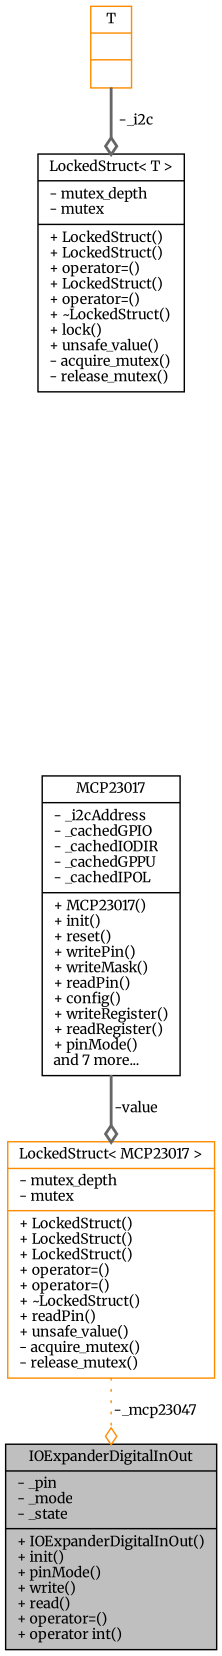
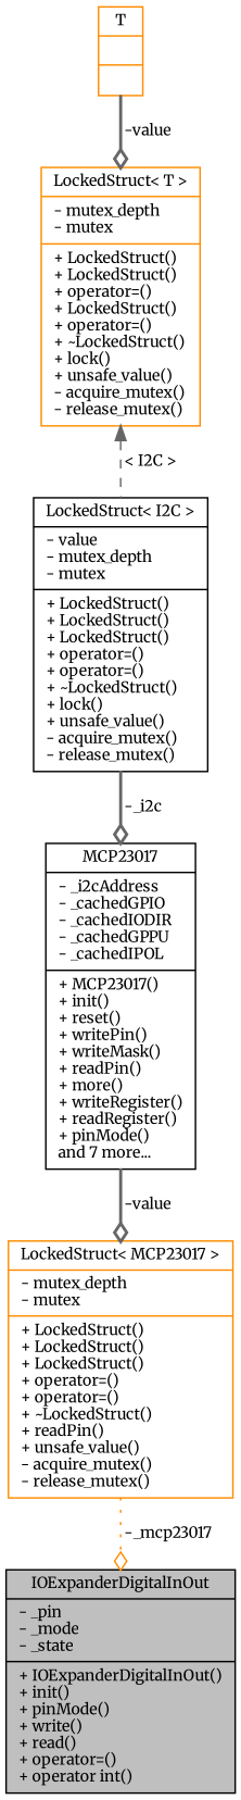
  digraph {
    fontname=Merriweather
    node [color=black fillcolor=white fontname=Merriweather fontsize=10 shape=record style=filled]
    edge [arrowhead=odiamond color=gray40 fontname=Merriweather fontsize=10 labelfontname=Helvetica labelfontsize=10 style=bold]
    n1 [fillcolor=grey75 fontcolor=black height=0.2 label="{IOExpanderDigitalInOut\n|- _pin\l- _mode\l- _state\l|+ IOExpanderDigitalInOut()\l+ init()\l+ pinMode()\l+ write()\l+ read()\l+ operator=()\l+ operator int()\l}" width=0.4]
    n2 [color=darkorange height=0.2 label="{LockedStruct\< MCP23017 \>\n|- mutex_depth\l- mutex\l|+ LockedStruct()\l+ LockedStruct()\l+ LockedStruct()\l+ operator=()\l+ operator=()\l+ ~LockedStruct()\l+ readPin()\l+ unsafe_value()\l- acquire_mutex()\l- release_mutex()\l}" width=0.4]
-   n3 [height=0.2 label="{MCP23017\n|- _i2cAddress\l- _cachedGPIO\l- _cachedIODIR\l- _cachedGPPU\l- _cachedIPOL\l|+ MCP23017()\l+ init()\l+ reset()\l+ writePin()\l+ writeMask()\l+ readPin()\l+ config()\l+ writeRegister()\l+ readRegister()\l+ pinMode()\land 7 more...\l}" width=0.4]
-   n5 [height=0.2 label="{LockedStruct\< T \>\n|- mutex_depth\l- mutex\l|+ LockedStruct()\l+ LockedStruct()\l+ operator=()\l+ LockedStruct()\l+ operator=()\l+ ~LockedStruct()\l+ lock()\l+ unsafe_value()\l- acquire_mutex()\l- release_mutex()\l}" width=0.4]
+   n3 [height=0.2 label="{MCP23017\n|- _i2cAddress\l- _cachedGPIO\l- _cachedIODIR\l- _cachedGPPU\l- _cachedIPOL\l|+ MCP23017()\l+ init()\l+ reset()\l+ writePin()\l+ writeMask()\l+ readPin()\l+ more()\l+ writeRegister()\l+ readRegister()\l+ pinMode()\land 7 more...\l}" width=0.4]
+   n4 [height=0.2 label="{LockedStruct\< I2C \>\n|- value\l- mutex_depth\l- mutex\l|+ LockedStruct()\l+ LockedStruct()\l+ LockedStruct()\l+ operator=()\l+ operator=()\l+ ~LockedStruct()\l+ lock()\l+ unsafe_value()\l- acquire_mutex()\l- release_mutex()\l}" width=0.4]
+   n5 [color=darkorange height=0.2 label="{LockedStruct\< T \>\n|- mutex_depth\l- mutex\l|+ LockedStruct()\l+ LockedStruct()\l+ operator=()\l+ LockedStruct()\l+ operator=()\l+ ~LockedStruct()\l+ lock()\l+ unsafe_value()\l- acquire_mutex()\l- release_mutex()\l}" width=0.4]
    n6 [color=darkorange height=0.2 label="{T\n||}" width=0.4]
-   n2 -> n1 [color=darkorange label=" -_mcp23047" style=dotted]
+   n2 -> n1 [color=darkorange label=" -_mcp23017" style=dotted]
    n3 -> n2 [label=" -value"]
-   n6 -> n5 [label=" -_i2c"]
+   n4 -> n3 [label=" -_i2c"]
+   n5 -> n4 [dir=back label=" \< I2C \>" style=dashed arrowhead=""]
+   n6 -> n5 [label=" -value"]
  }
